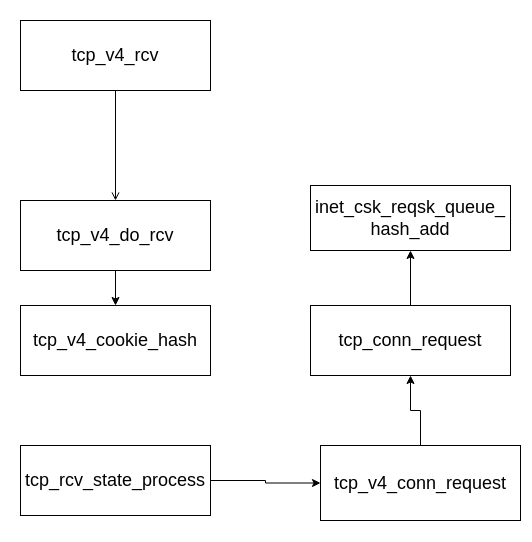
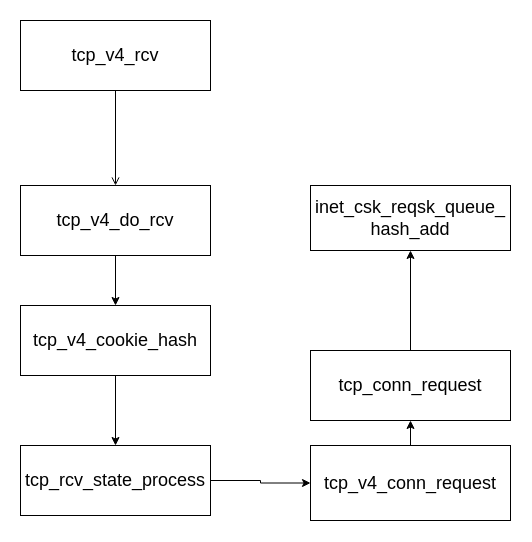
  <mxCell id="0" />
  <mxCell id="1" parent="0" />
  <mxCell id="2" value="" style="edgeStyle=orthogonalEdgeStyle;rounded=0;orthogonalLoop=1;jettySize=auto;html=1;endArrow=open;" edge="1" parent="1" source="3" target="5"><mxGeometry relative="1" as="geometry" /></mxCell>
  <mxCell id="3" value="&lt;font style=&quot;font-size: 18px&quot;&gt;tcp_v4_rcv&lt;/font&gt;" style="rounded=0;whiteSpace=wrap;html=1;" vertex="1" parent="1"><mxGeometry x="20" y="20" width="190" height="70" as="geometry" /></mxCell>
  <mxCell id="4" value="" style="edgeStyle=orthogonalEdgeStyle;rounded=0;orthogonalLoop=1;jettySize=auto;html=1;" edge="1" parent="1" source="5" target="7"><mxGeometry relative="1" as="geometry" /></mxCell>
- <mxCell id="5" value="&lt;font style=&quot;font-size: 18px&quot;&gt;tcp_v4_do_rcv&lt;/font&gt;" style="rounded=0;whiteSpace=wrap;html=1;" vertex="1" parent="1"><mxGeometry x="20" y="200" width="190" height="70" as="geometry" /></mxCell>
+ <mxCell id="5" value="&lt;font style=&quot;font-size: 18px&quot;&gt;tcp_v4_do_rcv&lt;/font&gt;" style="rounded=0;whiteSpace=wrap;html=1;" vertex="1" parent="1"><mxGeometry x="20" y="185" width="190" height="70" as="geometry" /></mxCell>
+ <mxCell id="6" value="" style="edgeStyle=orthogonalEdgeStyle;rounded=0;orthogonalLoop=1;jettySize=auto;html=1;" edge="1" parent="1" source="7" target="9"><mxGeometry relative="1" as="geometry" /></mxCell>
  <mxCell id="7" value="&lt;font style=&quot;font-size: 18px&quot;&gt;tcp_v4_cookie_hash&lt;/font&gt;" style="rounded=0;whiteSpace=wrap;html=1;" vertex="1" parent="1"><mxGeometry x="20" y="305" width="190" height="70" as="geometry" /></mxCell>
  <mxCell id="8" value="" style="edgeStyle=orthogonalEdgeStyle;rounded=0;orthogonalLoop=1;jettySize=auto;html=1;" edge="1" parent="1" source="9" target="11"><mxGeometry relative="1" as="geometry" /></mxCell>
  <mxCell id="9" value="&lt;font style=&quot;font-size: 18px&quot;&gt;tcp_rcv_state_process&lt;/font&gt;" style="rounded=0;whiteSpace=wrap;html=1;" vertex="1" parent="1"><mxGeometry x="20" y="445" width="190" height="70" as="geometry" /></mxCell>
  <mxCell id="10" value="" style="edgeStyle=orthogonalEdgeStyle;rounded=0;orthogonalLoop=1;jettySize=auto;html=1;" edge="1" parent="1" source="11" target="13"><mxGeometry relative="1" as="geometry" /></mxCell>
- <mxCell id="11" value="&lt;font style=&quot;font-size: 18px&quot;&gt;tcp_v4_conn_request&lt;/font&gt;" style="rounded=0;whiteSpace=wrap;html=1;" vertex="1" parent="1"><mxGeometry x="320" y="445" width="200" height="75" as="geometry" /></mxCell>
+ <mxCell id="11" value="&lt;font style=&quot;font-size: 18px&quot;&gt;tcp_v4_conn_request&lt;/font&gt;" style="rounded=0;whiteSpace=wrap;html=1;" vertex="1" parent="1"><mxGeometry x="310" y="445" width="200" height="75" as="geometry" /></mxCell>
  <mxCell id="12" value="" style="edgeStyle=orthogonalEdgeStyle;rounded=0;orthogonalLoop=1;jettySize=auto;html=1;" edge="1" parent="1" source="13" target="14"><mxGeometry relative="1" as="geometry" /></mxCell>
- <mxCell id="13" value="&lt;font style=&quot;font-size: 18px&quot;&gt;tcp_conn_request&lt;/font&gt;" style="rounded=0;whiteSpace=wrap;html=1;" vertex="1" parent="1"><mxGeometry x="310" y="305" width="200" height="70" as="geometry" /></mxCell>
+ <mxCell id="13" value="&lt;font style=&quot;font-size: 18px&quot;&gt;tcp_conn_request&lt;/font&gt;" style="rounded=0;whiteSpace=wrap;html=1;" vertex="1" parent="1"><mxGeometry x="310" y="350" width="200" height="70" as="geometry" /></mxCell>
  <mxCell id="14" value="&lt;font style=&quot;font-size: 18px&quot;&gt;inet_csk_reqsk_queue_&lt;br&gt;hash_add&lt;/font&gt;" style="rounded=0;whiteSpace=wrap;html=1;" vertex="1" parent="1"><mxGeometry x="310" y="185" width="200" height="65" as="geometry" /></mxCell>
